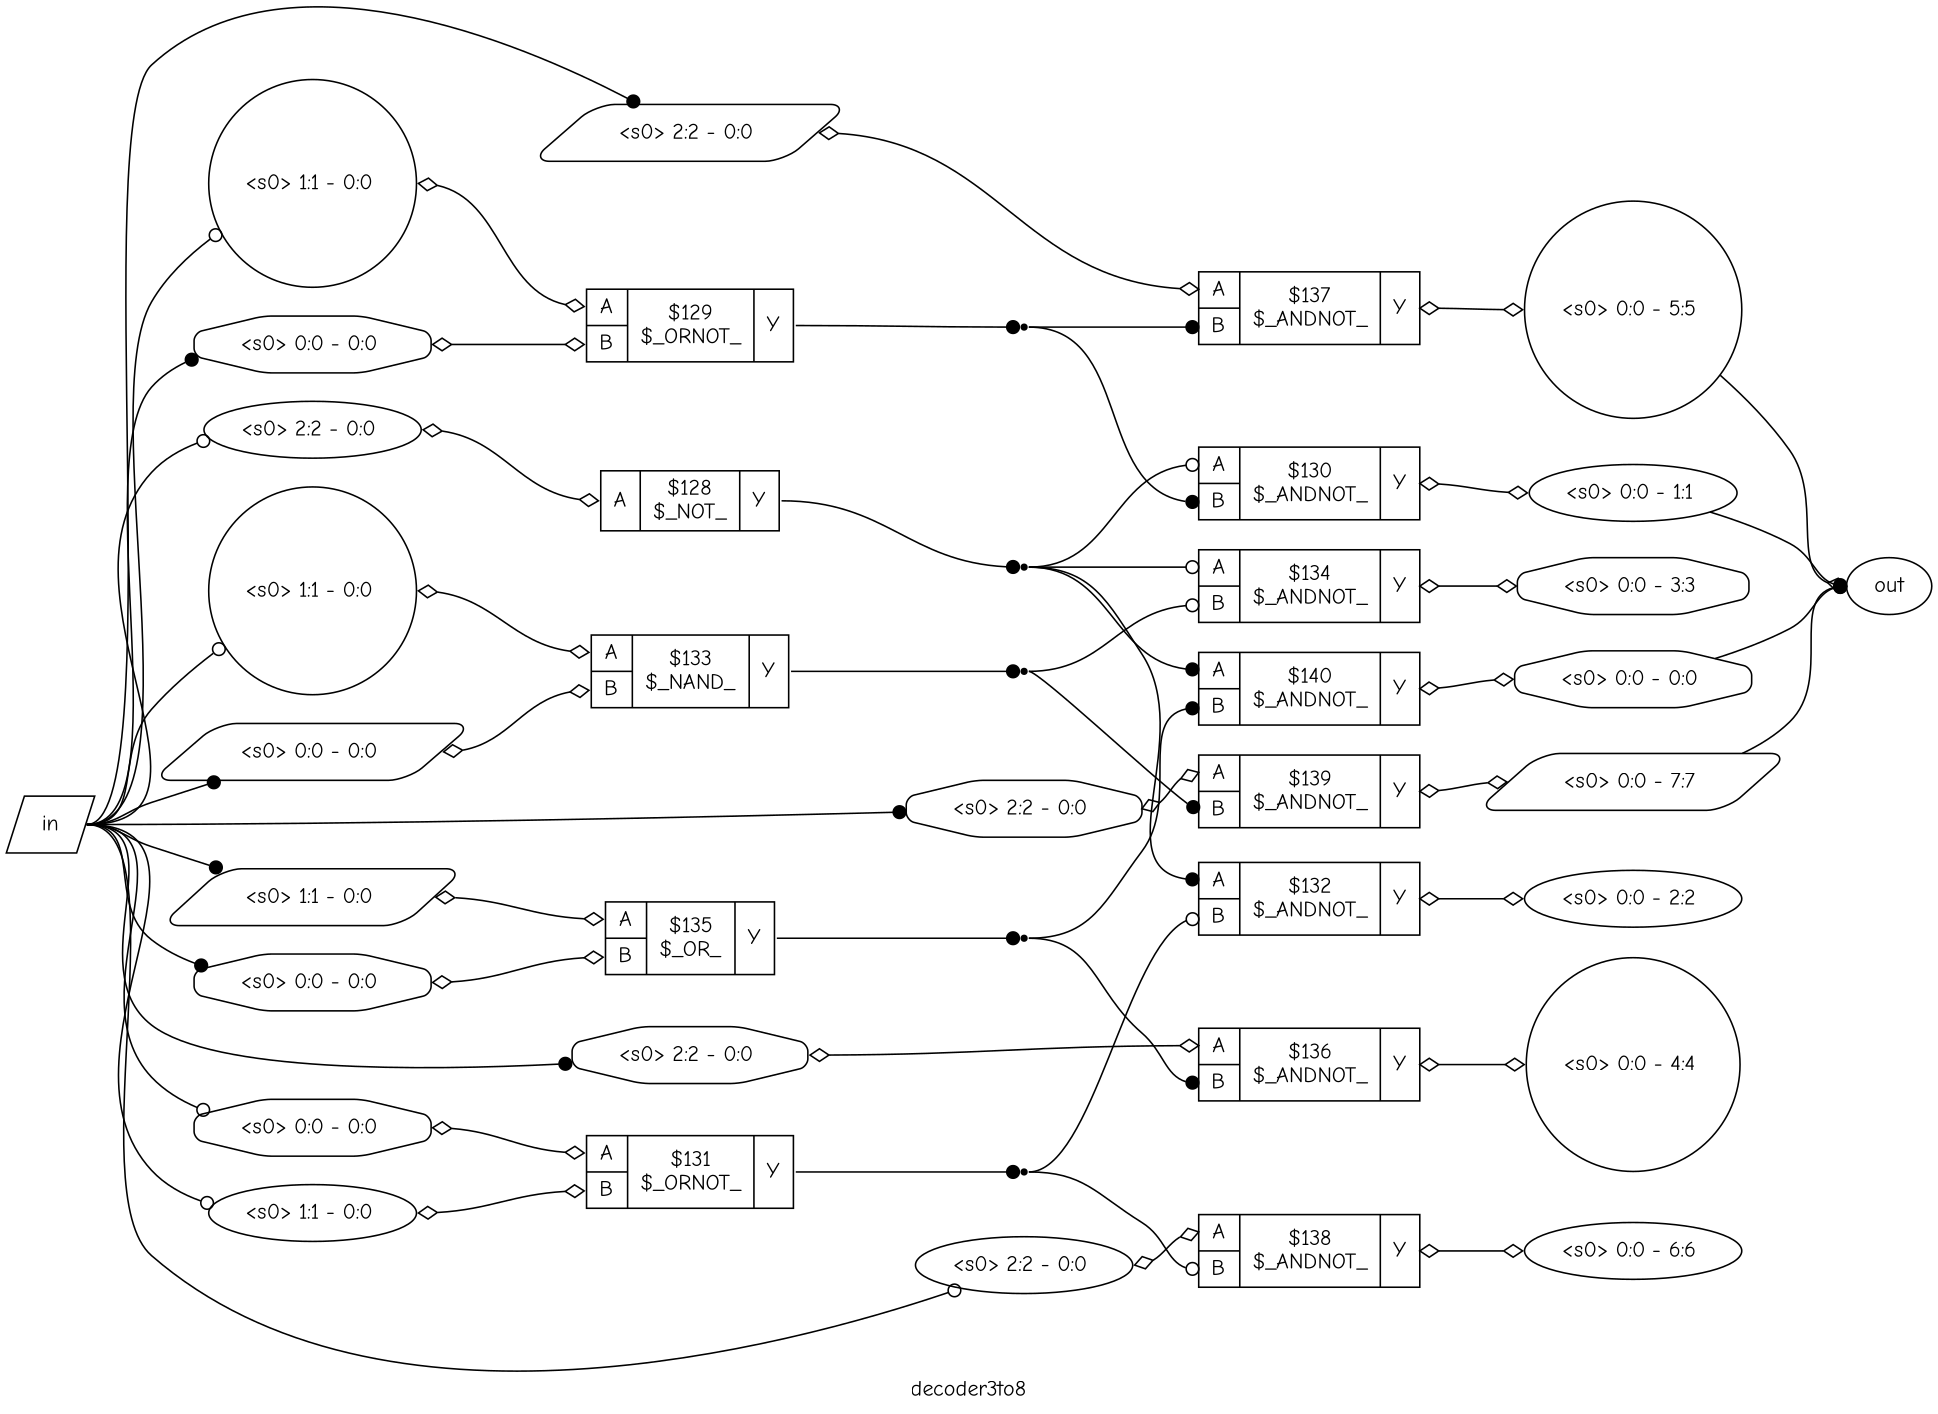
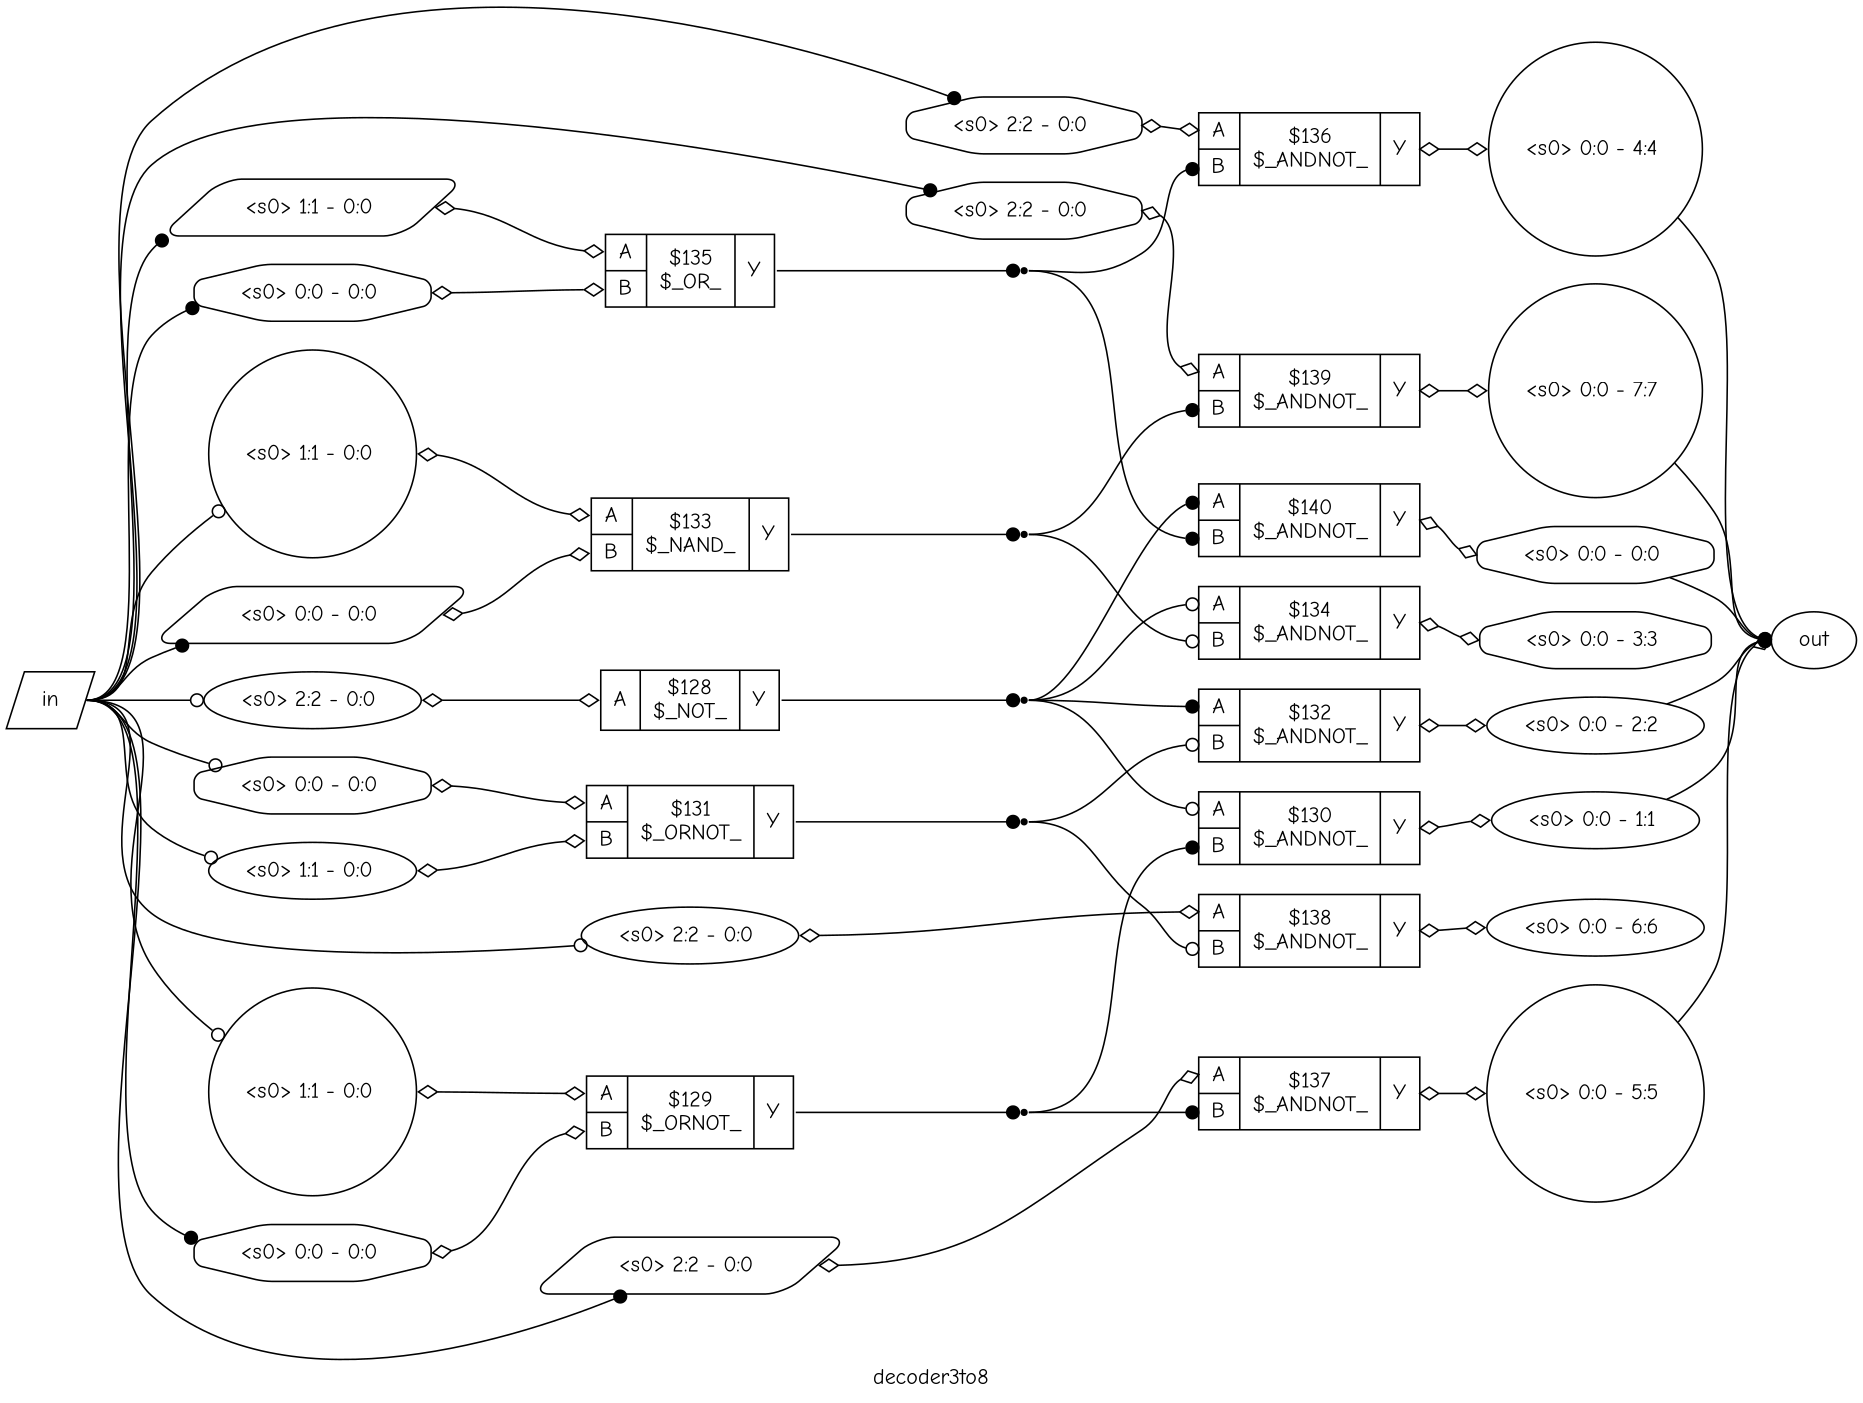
  digraph {
    fontname="Comic Neue"
    label=decoder3to8
    rankdir=LR
    remincross=true
    node [color=black fontcolor=black fontname="Comic Neue" shape=record style=rounded]
    edge [arrowhead=odiamond color=black fontcolor=black fontname="Comic Neue" headport=w tailport=e]
    n6 [label=in shape=parallelogram style=""]
    x0 [label="<s0> 2:2 - 0:0 " shape=ellipse]
    x1 [label="<s0> 1:1 - 0:0 " shape=circle]
    x2 [label="<s0> 0:0 - 0:0 " shape=octagon]
    x4 [label="<s0> 0:0 - 0:0 " shape=octagon]
    x5 [label="<s0> 1:1 - 0:0 " shape=ellipse]
    x7 [label="<s0> 1:1 - 0:0 " shape=circle]
    x8 [label="<s0> 0:0 - 0:0 " shape=parallelogram]
    x10 [label="<s0> 1:1 - 0:0 " shape=parallelogram]
    x11 [label="<s0> 0:0 - 0:0 " shape=octagon]
    x12 [label="<s0> 2:2 - 0:0 " shape=octagon]
    x14 [label="<s0> 2:2 - 0:0 " shape=parallelogram]
    x16 [label="<s0> 2:2 - 0:0 " shape=ellipse]
    x18 [label="<s0> 2:2 - 0:0 " shape=octagon]
    c10 [label="{{<p8> A}|$128\n$_NOT_|{<p9> Y}}" color="" fontcolor="" style=""]
    c12 [label="{{<p8> A|<p11> B}|$129\n$_ORNOT_|{<p9> Y}}" color="" fontcolor="" style=""]
    c14 [label="{{<p8> A|<p11> B}|$131\n$_ORNOT_|{<p9> Y}}" color="" fontcolor="" style=""]
    c16 [label="{{<p8> A|<p11> B}|$133\n$_NAND_|{<p9> Y}}" color="" fontcolor="" style=""]
    c18 [label="{{<p8> A|<p11> B}|$135\n$_OR_|{<p9> Y}}" color="" fontcolor="" style=""]
    c19 [label="{{<p8> A|<p11> B}|$136\n$_ANDNOT_|{<p9> Y}}" color="" fontcolor="" style=""]
    c20 [label="{{<p8> A|<p11> B}|$137\n$_ANDNOT_|{<p9> Y}}" color="" fontcolor="" style=""]
    c21 [label="{{<p8> A|<p11> B}|$138\n$_ANDNOT_|{<p9> Y}}" color="" fontcolor="" style=""]
    c22 [label="{{<p8> A|<p11> B}|$139\n$_ANDNOT_|{<p9> Y}}" color="" fontcolor="" style=""]
    n7 [label=out shape=ellipse style=""]
    n1 [shape=point color="" fontcolor="" style=""]
    c13 [label="{{<p8> A|<p11> B}|$130\n$_ANDNOT_|{<p9> Y}}" color="" fontcolor="" style=""]
    c15 [label="{{<p8> A|<p11> B}|$132\n$_ANDNOT_|{<p9> Y}}" color="" fontcolor="" style=""]
    c17 [label="{{<p8> A|<p11> B}|$134\n$_ANDNOT_|{<p9> Y}}" color="" fontcolor="" style=""]
    c23 [label="{{<p8> A|<p11> B}|$140\n$_ANDNOT_|{<p9> Y}}" color="" fontcolor="" style=""]
    n2 [shape=point color="" fontcolor="" style=""]
    x3 [label="<s0> 0:0 - 1:1 " shape=ellipse]
    n3 [shape=point color="" fontcolor="" style=""]
    x6 [label="<s0> 0:0 - 2:2 " shape=ellipse]
    n4 [shape=point color="" fontcolor="" style=""]
    x9 [label="<s0> 0:0 - 3:3 " shape=octagon]
    n5 [shape=point color="" fontcolor="" style=""]
    x13 [label="<s0> 0:0 - 4:4 " shape=circle]
    x15 [label="<s0> 0:0 - 5:5 " shape=circle]
    x17 [label="<s0> 0:0 - 6:6 " shape=ellipse]
-   x19 [label="<s0> 0:0 - 7:7 " shape=parallelogram]
+   x19 [label="<s0> 0:0 - 7:7 " shape=circle]
    x20 [label="<s0> 0:0 - 0:0 " shape=octagon]
    n6 -> x0 [arrowhead=odot headport="s0:w"]
    n6 -> x1 [arrowhead=odot headport="s0:w"]
    n6 -> x2 [arrowhead=dot headport="s0:w"]
    n6 -> x4 [arrowhead=odot headport="s0:w"]
    n6 -> x5 [arrowhead=odot headport="s0:w"]
    n6 -> x7 [arrowhead=odot headport="s0:w"]
    n6 -> x8 [arrowhead=dot headport="s0:w"]
    n6 -> x10 [arrowhead=dot headport="s0:w"]
    n6 -> x11 [arrowhead=dot headport="s0:w"]
    n6 -> x12 [arrowhead=dot headport="s0:w"]
    n6 -> x14 [arrowhead=dot headport="s0:w"]
    n6 -> x16 [arrowhead=odot headport="s0:w"]
    n6 -> x18 [arrowhead=dot headport="s0:w"]
    x0 -> c10 [arrowtail=odiamond dir=both headport="p8:w"]
    x1 -> c12 [arrowtail=odiamond dir=both headport="p8:w"]
    x2 -> c12 [arrowtail=odiamond dir=both headport="p11:w"]
    x4 -> c14 [arrowtail=odiamond dir=both headport="p8:w"]
    x5 -> c14 [arrowtail=odiamond dir=both headport="p11:w"]
    x7 -> c16 [arrowtail=odiamond dir=both headport="p8:w"]
    x8 -> c16 [arrowtail=odiamond dir=both headport="p11:w"]
    x10 -> c18 [arrowtail=odiamond dir=both headport="p8:w"]
    x11 -> c18 [arrowtail=odiamond dir=both headport="p11:w"]
    x12 -> c19 [arrowtail=odiamond dir=both headport="p8:w"]
    x14 -> c20 [arrowtail=odiamond dir=both headport="p8:w"]
    x16 -> c21 [arrowtail=odiamond dir=both headport="p8:w"]
    x18 -> c22 [arrowtail=odiamond dir=both headport="p8:w"]
    c10 -> n1 [arrowhead=dot tailport="p9:e"]
    c12 -> n2 [arrowhead=dot tailport="p9:e"]
    c14 -> n3 [arrowhead=dot tailport="p9:e"]
    c16 -> n4 [arrowhead=dot tailport="p9:e"]
    c18 -> n5 [arrowhead=dot tailport="p9:e"]
    c19 -> x13 [arrowtail=odiamond dir=both tailport="p9:e"]
    c20 -> x15 [arrowtail=odiamond dir=both tailport="p9:e"]
    c21 -> x17 [arrowtail=odiamond dir=both tailport="p9:e"]
    c22 -> x19 [arrowtail=odiamond dir=both tailport="p9:e"]
    n1 -> c13 [arrowhead=odot headport="p8:w"]
    n1 -> c15 [arrowhead=dot headport="p8:w"]
    n1 -> c17 [arrowhead=odot headport="p8:w"]
    n1 -> c23 [arrowhead=dot headport="p8:w"]
    c13 -> x3 [arrowtail=odiamond dir=both tailport="p9:e"]
    c15 -> x6 [arrowtail=odiamond dir=both tailport="p9:e"]
    c17 -> x9 [arrowtail=odiamond dir=both tailport="p9:e"]
    c23 -> x20 [arrowtail=odiamond dir=both tailport="p9:e"]
    n2 -> c20 [arrowhead=dot headport="p11:w"]
    n2 -> c13 [arrowhead=dot headport="p11:w"]
    x3 -> n7 [arrowhead=dot tailport="s0:e"]
    n3 -> c21 [arrowhead=odot headport="p11:w"]
    n3 -> c15 [arrowhead=odot headport="p11:w"]
+   x6 -> n7 [arrowhead=odot tailport="s0:e"]
    n4 -> c22 [arrowhead=dot headport="p11:w"]
    n4 -> c17 [arrowhead=odot headport="p11:w"]
    n5 -> c19 [arrowhead=dot headport="p11:w"]
    n5 -> c23 [arrowhead=dot headport="p11:w"]
+   x13 -> n7 [arrowhead=odot tailport="s0:e"]
    x15 -> n7 [tailport="s0:e"]
    x19 -> n7 [arrowhead=odot tailport="s0:e"]
    x20 -> n7 [arrowhead=dot tailport="s0:e"]
  }
